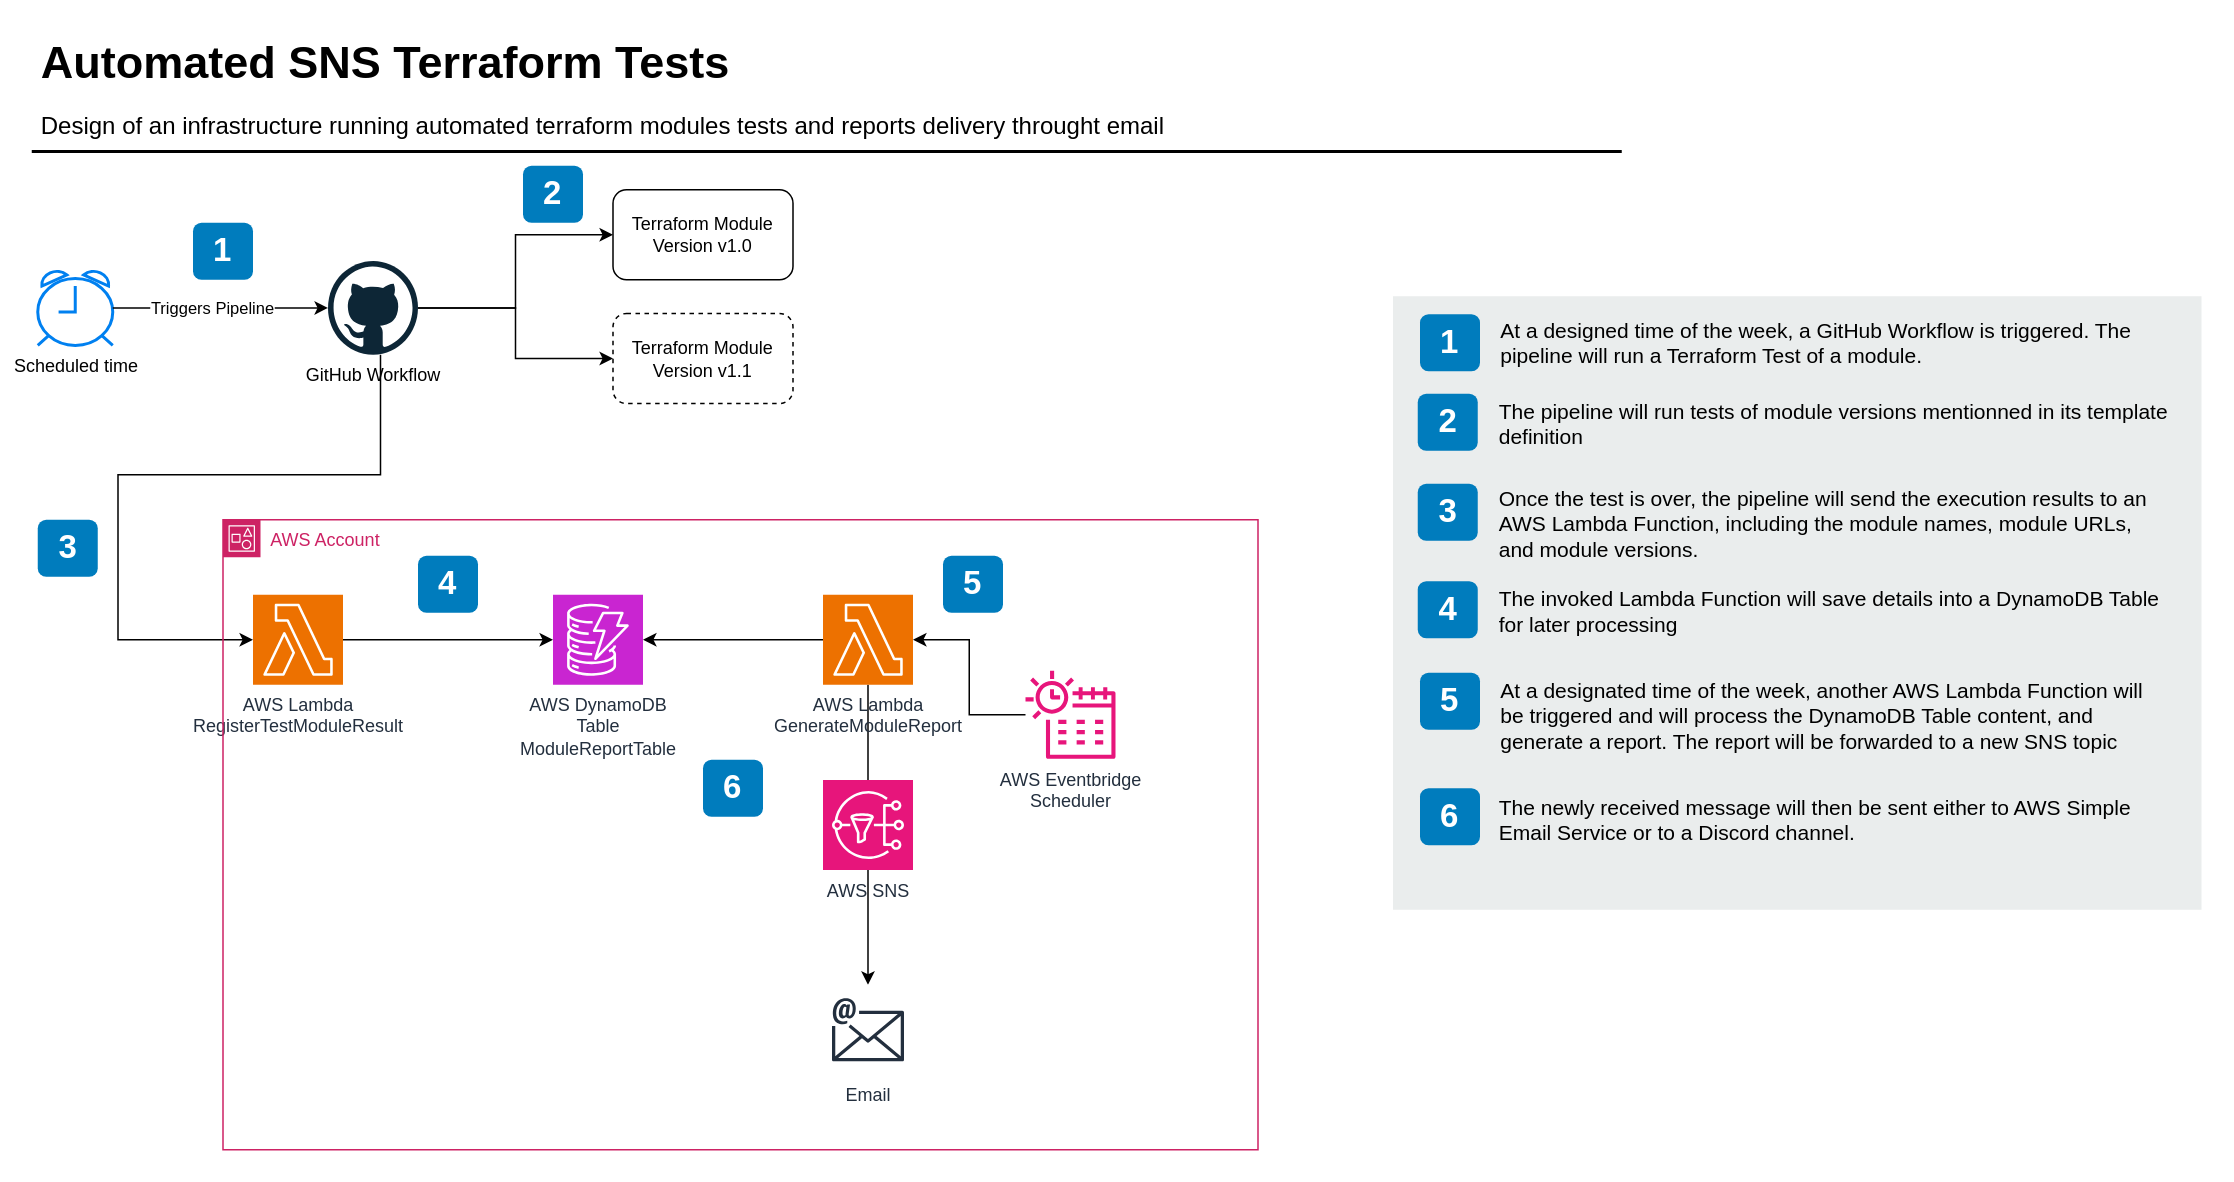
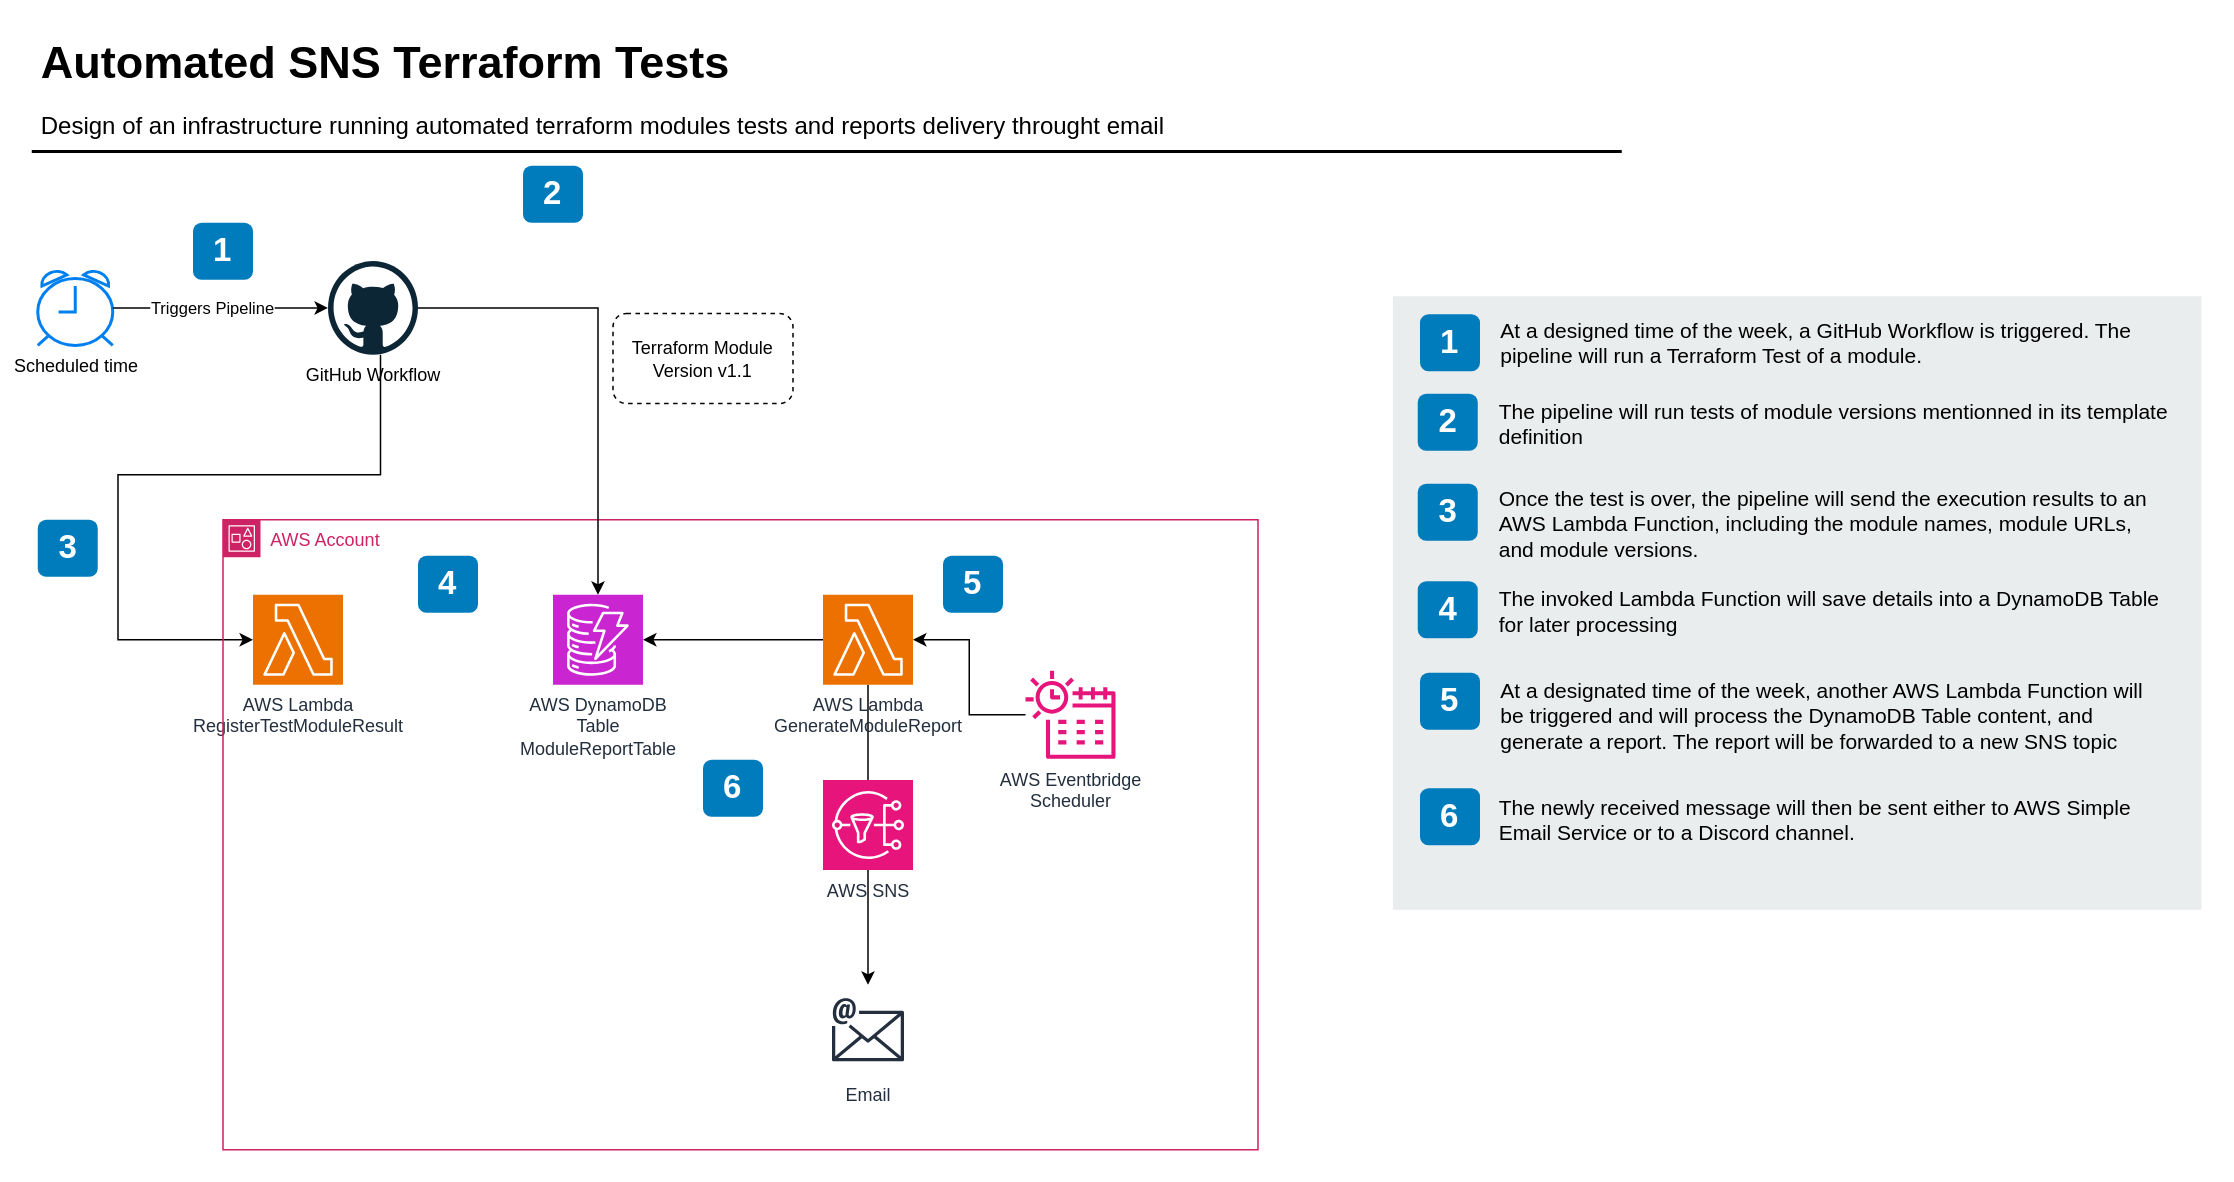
  <mxCell id="0" />
  <mxCell id="1" parent="0" />
  <mxCell id="2" value="Automated SNS Terraform Tests&amp;nbsp;" style="text;html=1;resizable=0;points=[];autosize=1;align=left;verticalAlign=top;spacingTop=-4;fontSize=30;fontStyle=1" parent="1" vertex="1"><mxGeometry x="24.5" y="20.5" width="460" height="40" as="geometry" /></mxCell>
  <mxCell id="3" value="Design of an infrastructure running automated terraform modules tests and reports delivery throught email" style="text;html=1;resizable=0;points=[];autosize=1;align=left;verticalAlign=top;spacingTop=-4;fontSize=16;" parent="1" vertex="1"><mxGeometry x="24.5" y="70.5" width="770" height="30" as="geometry" /></mxCell>
  <mxCell id="4" value="" style="line;strokeWidth=2;html=1;fontSize=14;" parent="1" vertex="1"><mxGeometry x="20.5" y="95.5" width="1060" height="10" as="geometry" /></mxCell>
  <mxCell id="5" value="" style="rounded=0;whiteSpace=wrap;html=1;fillColor=#EAEDED;fontSize=22;fontColor=#FFFFFF;strokeColor=none;labelBackgroundColor=none;" parent="1" vertex="1"><mxGeometry x="928" y="197" width="539" height="409" as="geometry" /></mxCell>
  <mxCell id="6" value="1" style="rounded=1;whiteSpace=wrap;html=1;fillColor=#007CBD;strokeColor=none;fontColor=#FFFFFF;fontStyle=1;fontSize=22;labelBackgroundColor=none;" parent="1" vertex="1"><mxGeometry x="946" y="209" width="40" height="38" as="geometry" /></mxCell>
  <mxCell id="7" value="2" style="rounded=1;whiteSpace=wrap;html=1;fillColor=#007CBD;strokeColor=none;fontColor=#FFFFFF;fontStyle=1;fontSize=22;labelBackgroundColor=none;" parent="1" vertex="1"><mxGeometry x="944.5" y="262" width="40" height="38" as="geometry" /></mxCell>
  <mxCell id="8" value="3" style="rounded=1;whiteSpace=wrap;html=1;fillColor=#007CBD;strokeColor=none;fontColor=#FFFFFF;fontStyle=1;fontSize=22;labelBackgroundColor=none;" parent="1" vertex="1"><mxGeometry x="944.5" y="322" width="40" height="38" as="geometry" /></mxCell>
  <mxCell id="9" value="4" style="rounded=1;whiteSpace=wrap;html=1;fillColor=#007CBD;strokeColor=none;fontColor=#FFFFFF;fontStyle=1;fontSize=22;labelBackgroundColor=none;" parent="1" vertex="1"><mxGeometry x="944.5" y="387" width="40" height="38" as="geometry" /></mxCell>
  <mxCell id="10" value="5" style="rounded=1;whiteSpace=wrap;html=1;fillColor=#007CBD;strokeColor=none;fontColor=#FFFFFF;fontStyle=1;fontSize=22;labelBackgroundColor=none;" parent="1" vertex="1"><mxGeometry x="946" y="448" width="40" height="38" as="geometry" /></mxCell>
  <mxCell id="11" value="6" style="rounded=1;whiteSpace=wrap;html=1;fillColor=#007CBD;strokeColor=none;fontColor=#FFFFFF;fontStyle=1;fontSize=22;labelBackgroundColor=none;" parent="1" vertex="1"><mxGeometry x="946" y="525" width="40" height="38" as="geometry" /></mxCell>
  <mxCell id="12" value="&lt;span&gt;At a designed time of the week, a GitHub Workflow is triggered. The pipeline will run a Terraform Test of a module.&lt;/span&gt;" style="text;html=1;align=left;verticalAlign=top;spacingTop=-4;fontSize=14;labelBackgroundColor=none;whiteSpace=wrap;" parent="1" vertex="1"><mxGeometry x="997.5" y="208.5" width="449" height="67.5" as="geometry" /></mxCell>
  <mxCell id="13" value="&lt;span&gt;The pipeline will run tests of module versions mentionned in its template definition&lt;/span&gt;" style="text;html=1;align=left;verticalAlign=top;spacingTop=-4;fontSize=14;labelBackgroundColor=none;whiteSpace=wrap;" parent="1" vertex="1"><mxGeometry x="996.5" y="262.5" width="450" height="64.5" as="geometry" /></mxCell>
  <mxCell id="14" value="&lt;span&gt;Once the test is over, the pipeline will send the execution results to an AWS Lambda Function, including the module names, module URLs, and module versions.&amp;nbsp;&lt;/span&gt;" style="text;html=1;align=left;verticalAlign=top;spacingTop=-4;fontSize=14;labelBackgroundColor=none;whiteSpace=wrap;" parent="1" vertex="1"><mxGeometry x="996.5" y="320.5" width="450" height="66.5" as="geometry" /></mxCell>
  <mxCell id="15" value="&lt;span&gt;The invoked Lambda Function will save details into a DynamoDB Table for later processing&lt;/span&gt;" style="text;html=1;align=left;verticalAlign=top;spacingTop=-4;fontSize=14;labelBackgroundColor=none;whiteSpace=wrap;" parent="1" vertex="1"><mxGeometry x="996.5" y="387.5" width="450" height="60.5" as="geometry" /></mxCell>
  <mxCell id="16" value="&lt;span&gt;At a designated time of the week, another AWS Lambda Function will be triggered and will process the DynamoDB Table content, and generate a report. The report will be forwarded to a new SNS topic&lt;/span&gt;" style="text;html=1;align=left;verticalAlign=top;spacingTop=-4;fontSize=14;labelBackgroundColor=none;whiteSpace=wrap;" parent="1" vertex="1"><mxGeometry x="997.5" y="448.5" width="449" height="63.5" as="geometry" /></mxCell>
  <mxCell id="17" value="&lt;span&gt;The newly received message will then be sent either to AWS Simple Email Service or to a Discord channel.&lt;/span&gt;" style="text;html=1;align=left;verticalAlign=top;spacingTop=-4;fontSize=14;labelBackgroundColor=none;whiteSpace=wrap;" parent="1" vertex="1"><mxGeometry x="996.5" y="526.5" width="450" height="47.5" as="geometry" /></mxCell>
  <mxCell id="18" value="1" style="rounded=1;whiteSpace=wrap;html=1;fillColor=#007CBD;strokeColor=none;fontColor=#FFFFFF;fontStyle=1;fontSize=22;labelBackgroundColor=none;" parent="1" vertex="1"><mxGeometry x="128" y="148" width="40" height="38" as="geometry" /></mxCell>
  <mxCell id="19" style="edgeStyle=orthogonalEdgeStyle;rounded=0;orthogonalLoop=1;jettySize=auto;html=1;" parent="1" target="25" edge="1"><mxGeometry relative="1" as="geometry"><Array as="points"><mxPoint x="253" y="316" /><mxPoint x="78" y="316" /><mxPoint x="78" y="426" /></Array><mxPoint x="253" y="236" as="sourcePoint" /></mxGeometry></mxCell>
  <mxCell id="20" value="Scheduled time" style="html=1;verticalLabelPosition=bottom;align=center;labelBackgroundColor=#ffffff;verticalAlign=top;strokeWidth=2;strokeColor=#0080F0;shadow=0;dashed=0;shape=mxgraph.ios7.icons.alarm_clock;" parent="1" vertex="1"><mxGeometry x="24.5" y="179.75" width="50" height="50" as="geometry" /></mxCell>
  <mxCell id="21" style="edgeStyle=orthogonalEdgeStyle;rounded=0;orthogonalLoop=1;jettySize=auto;html=1;" parent="1" source="20" target="44" edge="1"><mxGeometry relative="1" as="geometry"><mxPoint x="226.1" y="211.45" as="targetPoint" /></mxGeometry></mxCell>
  <mxCell id="22" value="Triggers Pipeline" style="edgeLabel;html=1;align=center;verticalAlign=middle;resizable=0;points=[];" parent="21" vertex="1" connectable="0"><mxGeometry x="-0.094" relative="1" as="geometry"><mxPoint x="1" as="offset" /></mxGeometry></mxCell>
- <mxCell id="23" value="Terraform Module&lt;div&gt;Version v1.0&lt;/div&gt;" style="rounded=1;whiteSpace=wrap;html=1;fillColor=none;" parent="1" vertex="1"><mxGeometry x="408" y="126" width="120" height="60" as="geometry" /></mxCell>
  <mxCell id="24" value="Terraform Module&lt;div&gt;Version v1.1&lt;/div&gt;" style="rounded=1;whiteSpace=wrap;html=1;fillColor=none;dashed=1;" parent="1" vertex="1"><mxGeometry x="408" y="208.5" width="120" height="60" as="geometry" /></mxCell>
  <mxCell id="25" value="AWS Lambda&lt;div&gt;RegisterTestModuleResult&lt;/div&gt;" style="sketch=0;points=[[0,0,0],[0.25,0,0],[0.5,0,0],[0.75,0,0],[1,0,0],[0,1,0],[0.25,1,0],[0.5,1,0],[0.75,1,0],[1,1,0],[0,0.25,0],[0,0.5,0],[0,0.75,0],[1,0.25,0],[1,0.5,0],[1,0.75,0]];outlineConnect=0;fontColor=#232F3E;fillColor=#ED7100;strokeColor=#ffffff;dashed=0;verticalLabelPosition=bottom;verticalAlign=top;align=center;html=1;fontSize=12;fontStyle=0;aspect=fixed;shape=mxgraph.aws4.resourceIcon;resIcon=mxgraph.aws4.lambda;" parent="1" vertex="1"><mxGeometry x="168" y="396" width="60" height="60" as="geometry" /></mxCell>
  <mxCell id="26" value="AWS DynamoDB&lt;div&gt;Table&lt;/div&gt;&lt;div&gt;ModuleReportTable&lt;/div&gt;" style="sketch=0;points=[[0,0,0],[0.25,0,0],[0.5,0,0],[0.75,0,0],[1,0,0],[0,1,0],[0.25,1,0],[0.5,1,0],[0.75,1,0],[1,1,0],[0,0.25,0],[0,0.5,0],[0,0.75,0],[1,0.25,0],[1,0.5,0],[1,0.75,0]];outlineConnect=0;fontColor=#232F3E;fillColor=#C925D1;strokeColor=#ffffff;dashed=0;verticalLabelPosition=bottom;verticalAlign=top;align=center;html=1;fontSize=12;fontStyle=0;aspect=fixed;shape=mxgraph.aws4.resourceIcon;resIcon=mxgraph.aws4.dynamodb;" parent="1" vertex="1"><mxGeometry x="368" y="396" width="60" height="60" as="geometry" /></mxCell>
- <mxCell id="27" style="edgeStyle=orthogonalEdgeStyle;rounded=0;orthogonalLoop=1;jettySize=auto;html=1;entryX=0;entryY=0.5;entryDx=0;entryDy=0;entryPerimeter=0;" parent="1" source="25" target="26" edge="1"><mxGeometry relative="1" as="geometry" /></mxCell>
  <mxCell id="28" value="4" style="rounded=1;whiteSpace=wrap;html=1;fillColor=#007CBD;strokeColor=none;fontColor=#FFFFFF;fontStyle=1;fontSize=22;labelBackgroundColor=none;" parent="1" vertex="1"><mxGeometry x="278" y="370" width="40" height="38" as="geometry" /></mxCell>
  <mxCell id="29" style="edgeStyle=orthogonalEdgeStyle;rounded=0;orthogonalLoop=1;jettySize=auto;html=1;endArrow=none;" parent="1" source="30" target="35" edge="1"><mxGeometry relative="1" as="geometry" /></mxCell>
  <mxCell id="30" value="AWS Lambda&lt;div&gt;GenerateModuleReport&lt;/div&gt;" style="sketch=0;points=[[0,0,0],[0.25,0,0],[0.5,0,0],[0.75,0,0],[1,0,0],[0,1,0],[0.25,1,0],[0.5,1,0],[0.75,1,0],[1,1,0],[0,0.25,0],[0,0.5,0],[0,0.75,0],[1,0.25,0],[1,0.5,0],[1,0.75,0]];outlineConnect=0;fontColor=#232F3E;fillColor=#ED7100;strokeColor=#ffffff;dashed=0;verticalLabelPosition=bottom;verticalAlign=top;align=center;html=1;fontSize=12;fontStyle=0;aspect=fixed;shape=mxgraph.aws4.resourceIcon;resIcon=mxgraph.aws4.lambda;" parent="1" vertex="1"><mxGeometry x="548" y="396" width="60" height="60" as="geometry" /></mxCell>
  <mxCell id="31" style="edgeStyle=orthogonalEdgeStyle;rounded=0;orthogonalLoop=1;jettySize=auto;html=1;entryX=1;entryY=0.5;entryDx=0;entryDy=0;entryPerimeter=0;" parent="1" source="30" target="26" edge="1"><mxGeometry relative="1" as="geometry" /></mxCell>
  <mxCell id="32" value="AWS Eventbridge&lt;div&gt;Scheduler&lt;/div&gt;" style="sketch=0;outlineConnect=0;fontColor=#232F3E;gradientColor=none;fillColor=#E7157B;strokeColor=none;dashed=0;verticalLabelPosition=bottom;verticalAlign=top;align=center;html=1;fontSize=12;fontStyle=0;aspect=fixed;pointerEvents=1;shape=mxgraph.aws4.eventbridge_scheduler;" parent="1" vertex="1"><mxGeometry x="683" y="446" width="60" height="60" as="geometry" /></mxCell>
  <mxCell id="33" style="edgeStyle=orthogonalEdgeStyle;rounded=0;orthogonalLoop=1;jettySize=auto;html=1;entryX=1;entryY=0.5;entryDx=0;entryDy=0;entryPerimeter=0;" parent="1" source="32" target="30" edge="1"><mxGeometry relative="1" as="geometry" /></mxCell>
  <mxCell id="34" style="edgeStyle=orthogonalEdgeStyle;rounded=0;orthogonalLoop=1;jettySize=auto;html=1;entryX=0.5;entryY=0;entryDx=0;entryDy=0;entryPerimeter=0;" parent="1" source="35" edge="1"><mxGeometry relative="1" as="geometry"><mxPoint x="578" y="656" as="targetPoint" /><Array as="points"><mxPoint x="578" y="646" /></Array></mxGeometry></mxCell>
  <mxCell id="35" value="AWS SNS" style="sketch=0;points=[[0,0,0],[0.25,0,0],[0.5,0,0],[0.75,0,0],[1,0,0],[0,1,0],[0.25,1,0],[0.5,1,0],[0.75,1,0],[1,1,0],[0,0.25,0],[0,0.5,0],[0,0.75,0],[1,0.25,0],[1,0.5,0],[1,0.75,0]];outlineConnect=0;fontColor=#232F3E;fillColor=#E7157B;strokeColor=#ffffff;dashed=0;verticalLabelPosition=bottom;verticalAlign=top;align=center;html=1;fontSize=12;fontStyle=0;aspect=fixed;shape=mxgraph.aws4.resourceIcon;resIcon=mxgraph.aws4.sns;" parent="1" vertex="1"><mxGeometry x="548" y="519.5" width="60" height="60" as="geometry" /></mxCell>
  <mxCell id="36" value="5" style="rounded=1;whiteSpace=wrap;html=1;fillColor=#007CBD;strokeColor=none;fontColor=#FFFFFF;fontStyle=1;fontSize=22;labelBackgroundColor=none;" parent="1" vertex="1"><mxGeometry x="628" y="370" width="40" height="38" as="geometry" /></mxCell>
  <mxCell id="37" value="6" style="rounded=1;whiteSpace=wrap;html=1;fillColor=#007CBD;strokeColor=none;fontColor=#FFFFFF;fontStyle=1;fontSize=22;labelBackgroundColor=none;" parent="1" vertex="1"><mxGeometry x="468" y="506" width="40" height="38" as="geometry" /></mxCell>
  <mxCell id="38" value="AWS Account" style="points=[[0,0],[0.25,0],[0.5,0],[0.75,0],[1,0],[1,0.25],[1,0.5],[1,0.75],[1,1],[0.75,1],[0.5,1],[0.25,1],[0,1],[0,0.75],[0,0.5],[0,0.25]];outlineConnect=0;gradientColor=none;html=1;whiteSpace=wrap;fontSize=12;fontStyle=0;container=1;pointerEvents=0;collapsible=0;recursiveResize=0;shape=mxgraph.aws4.group;grIcon=mxgraph.aws4.group_account;strokeColor=#CD2264;fillColor=none;verticalAlign=top;align=left;spacingLeft=30;fontColor=#CD2264;dashed=0;" parent="1" vertex="1"><mxGeometry x="148" y="346" width="690" height="420" as="geometry" /></mxCell>
  <mxCell id="39" value="Email" style="sketch=0;outlineConnect=0;fontColor=#232F3E;gradientColor=none;strokeColor=#232F3E;fillColor=#ffffff;dashed=0;verticalLabelPosition=bottom;verticalAlign=top;align=center;html=1;fontSize=12;fontStyle=0;aspect=fixed;shape=mxgraph.aws4.resourceIcon;resIcon=mxgraph.aws4.email;" parent="38" vertex="1"><mxGeometry x="400" y="310" width="60" height="60" as="geometry" /></mxCell>
  <mxCell id="40" value="2" style="rounded=1;whiteSpace=wrap;html=1;fillColor=#007CBD;strokeColor=none;fontColor=#FFFFFF;fontStyle=1;fontSize=22;labelBackgroundColor=none;" parent="1" vertex="1"><mxGeometry x="348" y="110" width="40" height="38" as="geometry" /></mxCell>
  <mxCell id="41" value="3" style="rounded=1;whiteSpace=wrap;html=1;fillColor=#007CBD;strokeColor=none;fontColor=#FFFFFF;fontStyle=1;fontSize=22;labelBackgroundColor=none;" parent="1" vertex="1"><mxGeometry x="24.5" y="346" width="40" height="38" as="geometry" /></mxCell>
- <mxCell id="42" style="edgeStyle=orthogonalEdgeStyle;rounded=0;orthogonalLoop=1;jettySize=auto;html=1;entryX=0;entryY=0.5;entryDx=0;entryDy=0;" parent="1" source="44" target="23" edge="1"><mxGeometry relative="1" as="geometry" /></mxCell>
- <mxCell id="43" style="edgeStyle=orthogonalEdgeStyle;rounded=0;orthogonalLoop=1;jettySize=auto;html=1;entryX=0;entryY=0.5;entryDx=0;entryDy=0;" parent="1" source="44" target="24" edge="1"><mxGeometry relative="1" as="geometry" /></mxCell>
+ <mxCell id="43" style="edgeStyle=orthogonalEdgeStyle;rounded=0;orthogonalLoop=1;jettySize=auto;html=1;" parent="1" source="44" target="26" edge="1"><mxGeometry relative="1" as="geometry" /></mxCell>
  <mxCell id="44" value="GitHub Workflow" style="dashed=0;outlineConnect=0;html=1;align=center;labelPosition=center;verticalLabelPosition=bottom;verticalAlign=top;shape=mxgraph.weblogos.github" parent="1" vertex="1"><mxGeometry x="218" y="173.5" width="60" height="62.5" as="geometry" /></mxCell>
